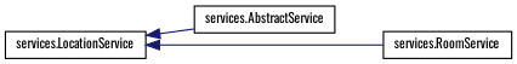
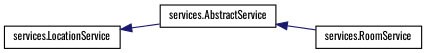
  digraph {
    fontname=Oswald
    rankdir=LR
    node [color=black fillcolor=white fontname=Oswald fontsize=10 shape=record style=filled]
    edge [color=midnightblue dir=back fontname=Oswald fontsize=10 labelfontname=Helvetica labelfontsize=10 style=solid]
    n1 [height=0.2 label="services.AbstractService" width=0.4]
    n2 [height=0.2 label="services.RoomService" width=0.4]
    n3 [height=0.2 label="services.LocationService" width=0.4]
-   n3 -> n2
+   n1 -> n2
    n3 -> n1
  }
